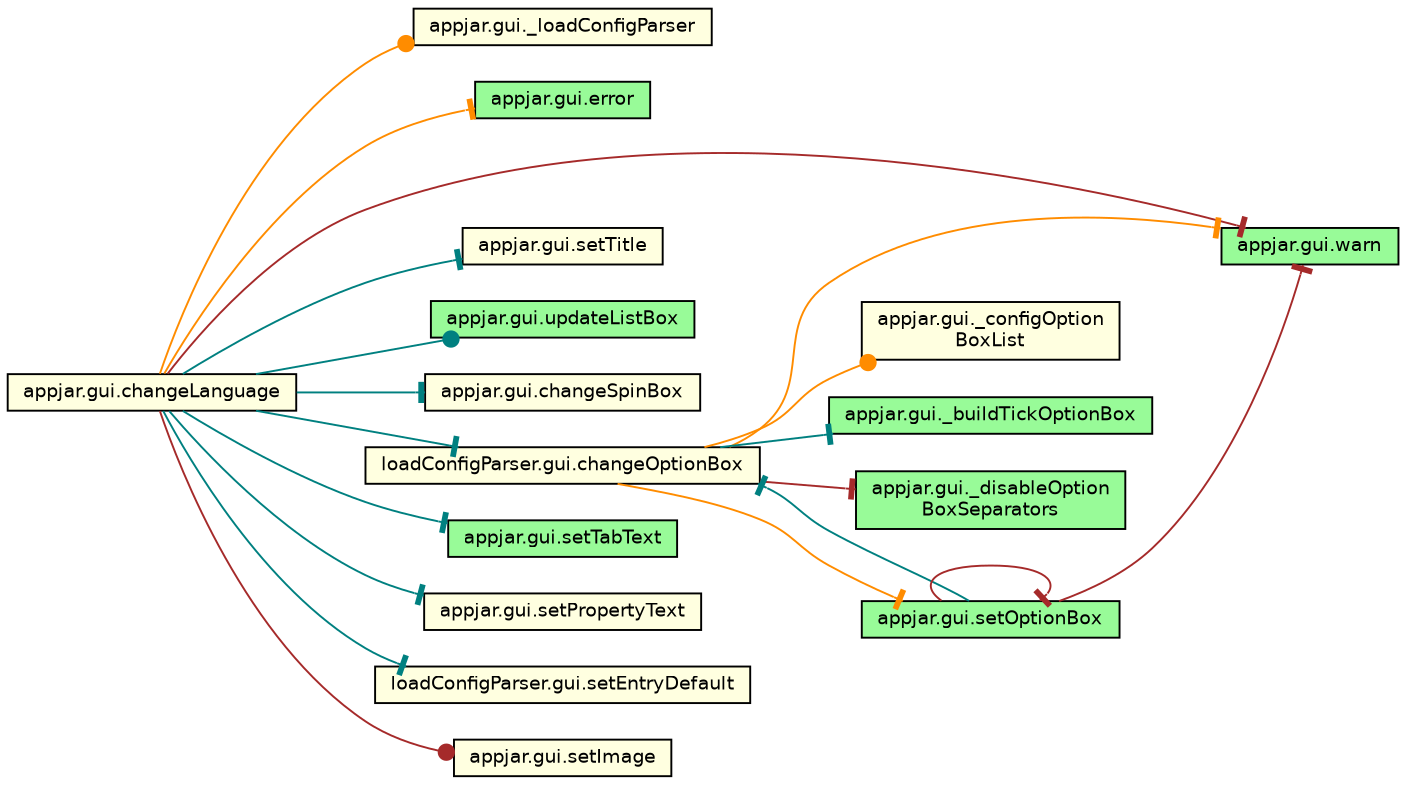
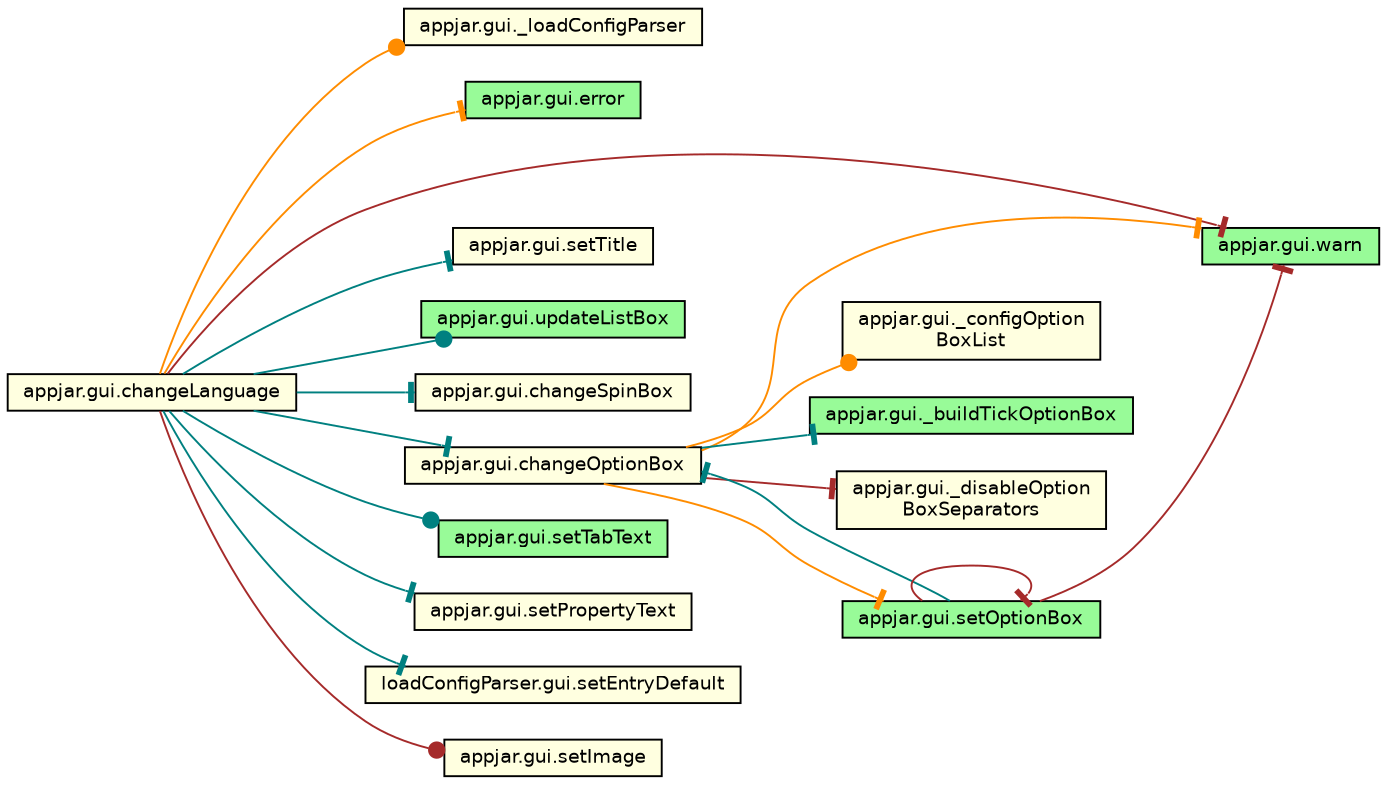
  digraph {
    rankdir=LR
    node [color=black fillcolor=lightyellow fontname=Helvetica fontsize=10 shape=record style=filled]
    edge [arrowhead=tee color=teal fontname=Helvetica fontsize=10 labelfontname=Helvetica labelfontsize=10 style=solid]
    n1 [fontcolor=black height=0.2 label="appjar.gui.changeLanguage" width=0.4]
    n2 [height=0.2 label="appjar.gui._loadConfigParser" width=0.4]
    n3 [fillcolor=palegreen height=0.2 label="appjar.gui.error" width=0.4]
    n4 [fillcolor=palegreen height=0.2 label="appjar.gui.warn" width=0.4]
    n5 [height=0.2 label="appjar.gui.setTitle" width=0.4]
    n6 [fillcolor=palegreen height=0.2 label="appjar.gui.updateListBox" width=0.4]
    n7 [height=0.2 label="appjar.gui.changeSpinBox" width=0.4]
-   n8 [height=0.2 label="loadConfigParser.gui.changeOptionBox" width=0.4]
+   n8 [height=0.2 label="appjar.gui.changeOptionBox" width=0.4]
    n9 [fillcolor=palegreen height=0.2 label="appjar.gui.setTabText" width=0.4]
    n10 [height=0.2 label="appjar.gui.setPropertyText" width=0.4]
    n11 [height=0.2 label="loadConfigParser.gui.setEntryDefault" width=0.4]
    n12 [height=0.2 label="appjar.gui.setImage" width=0.4]
    n13 [height=0.2 label="appjar.gui._configOption\lBoxList" width=0.4]
    n14 [fillcolor=palegreen height=0.2 label="appjar.gui._buildTickOptionBox" width=0.4]
-   n15 [fillcolor=palegreen height=0.2 label="appjar.gui._disableOption\lBoxSeparators" width=0.4]
+   n15 [height=0.2 label="appjar.gui._disableOption\lBoxSeparators" width=0.4]
    n16 [fillcolor=palegreen height=0.2 label="appjar.gui.setOptionBox" width=0.4]
    n1 -> n2 [arrowhead=dot color=darkorange]
    n1 -> n3 [color=darkorange]
    n1 -> n4 [color=brown]
    n1 -> n5
    n1 -> n6 [arrowhead=dot]
    n1 -> n7
    n1 -> n8
-   n1 -> n9
+   n1 -> n9 [arrowhead=dot]
    n1 -> n10
    n1 -> n11
    n1 -> n12 [arrowhead=dot color=brown]
    n8 -> n4 [color=darkorange]
    n8 -> n13 [arrowhead=dot color=darkorange]
    n8 -> n14
    n8 -> n15 [color=brown]
    n8 -> n16 [color=darkorange]
    n16 -> n4 [color=brown]
    n16 -> n8
    n16 -> n16 [color=brown]
  }
